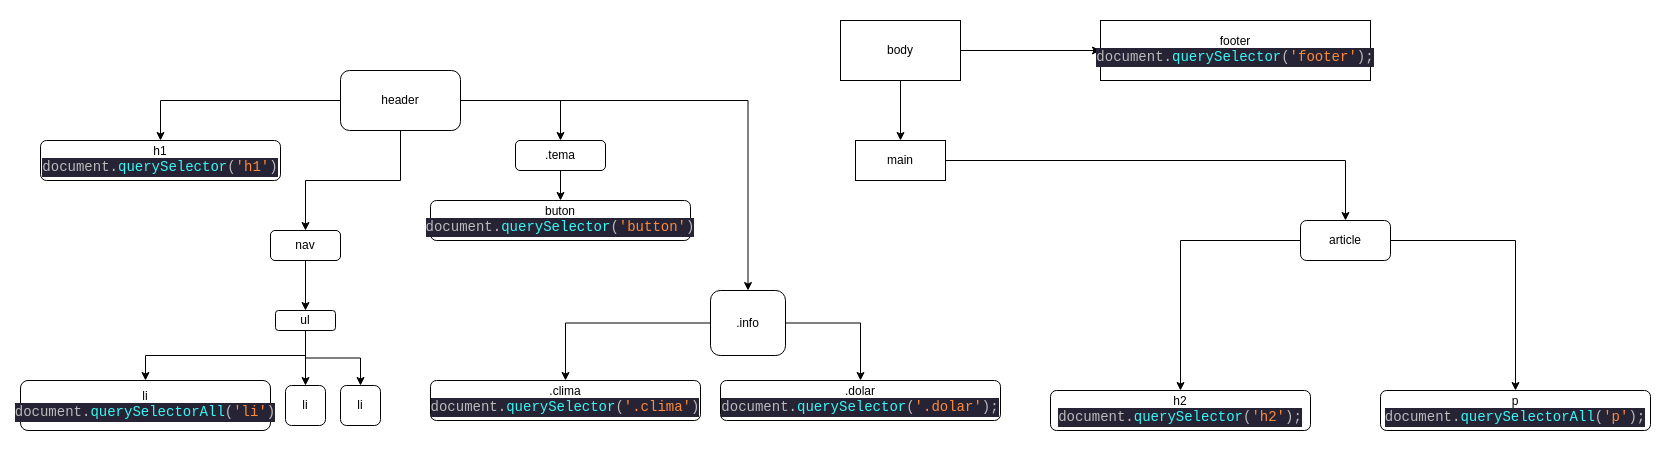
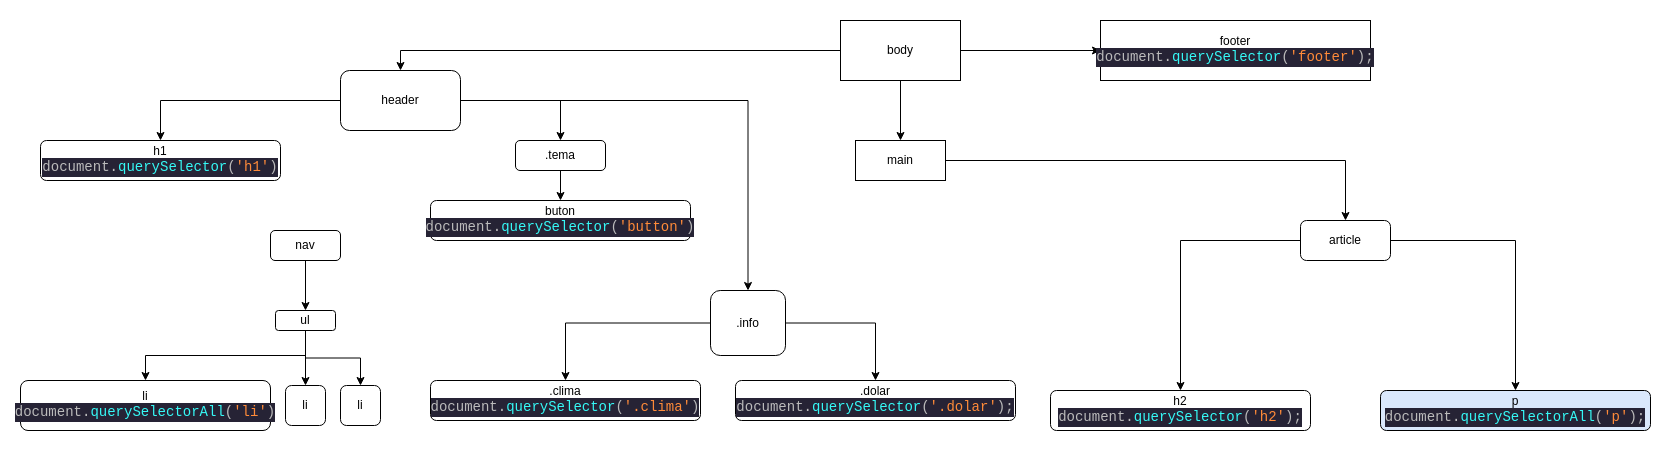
  <mxCell id="0" />
  <mxCell id="1" parent="0" />
  <mxCell id="2" value="" style="edgeStyle=orthogonalEdgeStyle;rounded=0;orthogonalLoop=1;jettySize=auto;html=1;" edge="1" parent="1" source="6" target="7"><mxGeometry relative="1" as="geometry" /></mxCell>
- <mxCell id="3" value="" style="edgeStyle=orthogonalEdgeStyle;rounded=0;orthogonalLoop=1;jettySize=auto;html=1;" edge="1" parent="1" source="6" target="9"><mxGeometry relative="1" as="geometry" /></mxCell>
  <mxCell id="4" value="" style="edgeStyle=orthogonalEdgeStyle;rounded=0;orthogonalLoop=1;jettySize=auto;html=1;" edge="1" parent="1" source="6" target="11"><mxGeometry relative="1" as="geometry" /></mxCell>
  <mxCell id="5" style="edgeStyle=orthogonalEdgeStyle;rounded=0;orthogonalLoop=1;jettySize=auto;html=1;exitX=1;exitY=0.5;exitDx=0;exitDy=0;" edge="1" parent="1" source="6" target="22"><mxGeometry relative="1" as="geometry"><mxPoint x="920" y="100" as="targetPoint" /></mxGeometry></mxCell>
  <mxCell id="6" value="header" style="rounded=1;whiteSpace=wrap;html=1;" vertex="1" parent="1"><mxGeometry x="340" y="70" width="120" height="60" as="geometry" /></mxCell>
  <mxCell id="7" value="h1&lt;br&gt;&lt;div style=&quot;color: rgb(187, 187, 187); background-color: rgb(38, 35, 53); font-family: Consolas, &amp;quot;Courier New&amp;quot;, monospace; font-size: 14px; line-height: 19px;&quot;&gt;document.&lt;span style=&quot;color: #36f9f6;&quot;&gt;querySelector&lt;/span&gt;(&lt;span style=&quot;color: #ff8b39;&quot;&gt;'h1'&lt;/span&gt;)&lt;/div&gt;" style="rounded=1;whiteSpace=wrap;html=1;" vertex="1" parent="1"><mxGeometry x="40" y="140" width="240" height="40" as="geometry" /></mxCell>
  <mxCell id="8" value="" style="edgeStyle=orthogonalEdgeStyle;rounded=0;orthogonalLoop=1;jettySize=auto;html=1;" edge="1" parent="1" source="9" target="15"><mxGeometry relative="1" as="geometry" /></mxCell>
  <mxCell id="9" value="nav" style="rounded=1;whiteSpace=wrap;html=1;" vertex="1" parent="1"><mxGeometry x="270" y="230" width="70" height="30" as="geometry" /></mxCell>
  <mxCell id="10" value="" style="edgeStyle=orthogonalEdgeStyle;rounded=0;orthogonalLoop=1;jettySize=auto;html=1;" edge="1" parent="1" source="11" target="19"><mxGeometry relative="1" as="geometry" /></mxCell>
  <mxCell id="11" value=".tema" style="whiteSpace=wrap;html=1;rounded=1;" vertex="1" parent="1"><mxGeometry x="515" y="140" width="90" height="30" as="geometry" /></mxCell>
  <mxCell id="12" value="" style="edgeStyle=orthogonalEdgeStyle;rounded=0;orthogonalLoop=1;jettySize=auto;html=1;exitX=0.5;exitY=1;exitDx=0;exitDy=0;" edge="1" parent="1" source="15" target="16"><mxGeometry relative="1" as="geometry"><mxPoint x="400" y="440" as="sourcePoint" /></mxGeometry></mxCell>
  <mxCell id="13" value="" style="edgeStyle=orthogonalEdgeStyle;rounded=0;orthogonalLoop=1;jettySize=auto;html=1;" edge="1" parent="1" source="15" target="17"><mxGeometry relative="1" as="geometry" /></mxCell>
  <mxCell id="14" value="" style="edgeStyle=orthogonalEdgeStyle;rounded=0;orthogonalLoop=1;jettySize=auto;html=1;exitX=0.5;exitY=1;exitDx=0;exitDy=0;" edge="1" parent="1" source="15" target="18"><mxGeometry relative="1" as="geometry" /></mxCell>
  <mxCell id="15" value="ul" style="rounded=1;whiteSpace=wrap;html=1;" vertex="1" parent="1"><mxGeometry x="275" y="310" width="60" height="20" as="geometry" /></mxCell>
  <mxCell id="16" value="li&lt;br&gt;&lt;div style=&quot;color: rgb(187, 187, 187); background-color: rgb(38, 35, 53); font-family: Consolas, &amp;quot;Courier New&amp;quot;, monospace; font-size: 14px; line-height: 19px;&quot;&gt;document.&lt;span style=&quot;color: #36f9f6;&quot;&gt;querySelectorAll&lt;/span&gt;(&lt;span style=&quot;color: #ff8b39;&quot;&gt;'li'&lt;/span&gt;)&lt;/div&gt;" style="rounded=1;whiteSpace=wrap;html=1;" vertex="1" parent="1"><mxGeometry x="20" y="380" width="250" height="50" as="geometry" /></mxCell>
  <mxCell id="17" value="li" style="whiteSpace=wrap;html=1;rounded=1;" vertex="1" parent="1"><mxGeometry x="285" y="385" width="40" height="40" as="geometry" /></mxCell>
  <mxCell id="18" value="li" style="rounded=1;whiteSpace=wrap;html=1;" vertex="1" parent="1"><mxGeometry x="340" y="385" width="40" height="40" as="geometry" /></mxCell>
  <mxCell id="19" value="buton&lt;br&gt;&lt;div style=&quot;color: rgb(187, 187, 187); background-color: rgb(38, 35, 53); font-family: Consolas, &amp;quot;Courier New&amp;quot;, monospace; font-size: 14px; line-height: 19px;&quot;&gt;document.&lt;span style=&quot;color: #36f9f6;&quot;&gt;querySelector&lt;/span&gt;(&lt;span style=&quot;color: #ff8b39;&quot;&gt;'button'&lt;/span&gt;)&lt;/div&gt;" style="whiteSpace=wrap;html=1;rounded=1;" vertex="1" parent="1"><mxGeometry x="430" y="200" width="260" height="40" as="geometry" /></mxCell>
  <mxCell id="20" value="" style="edgeStyle=orthogonalEdgeStyle;rounded=0;orthogonalLoop=1;jettySize=auto;html=1;" edge="1" parent="1" source="22" target="23"><mxGeometry relative="1" as="geometry" /></mxCell>
  <mxCell id="21" value="" style="edgeStyle=orthogonalEdgeStyle;rounded=0;orthogonalLoop=1;jettySize=auto;html=1;exitX=1;exitY=0.5;exitDx=0;exitDy=0;" edge="1" parent="1" source="22" target="24"><mxGeometry relative="1" as="geometry" /></mxCell>
  <mxCell id="22" value=".info" style="rounded=1;whiteSpace=wrap;html=1;" vertex="1" parent="1"><mxGeometry x="710" y="290" width="75" height="65" as="geometry" /></mxCell>
  <mxCell id="23" value=".clima&lt;br&gt;&lt;div style=&quot;color: rgb(187, 187, 187); background-color: rgb(38, 35, 53); font-family: Consolas, &amp;quot;Courier New&amp;quot;, monospace; font-size: 14px; line-height: 19px;&quot;&gt;document.&lt;span style=&quot;color: #36f9f6;&quot;&gt;querySelector&lt;/span&gt;(&lt;span style=&quot;color: #ff8b39;&quot;&gt;'.clima'&lt;/span&gt;)&lt;/div&gt;" style="rounded=1;whiteSpace=wrap;html=1;" vertex="1" parent="1"><mxGeometry x="430" y="380" width="270" height="40" as="geometry" /></mxCell>
- <mxCell id="24" value=".dolar&lt;br&gt;&lt;div style=&quot;color: rgb(187, 187, 187); background-color: rgb(38, 35, 53); font-family: Consolas, &amp;quot;Courier New&amp;quot;, monospace; font-size: 14px; line-height: 19px;&quot;&gt;document.&lt;span style=&quot;color: #36f9f6;&quot;&gt;querySelector&lt;/span&gt;(&lt;span style=&quot;color: #ff8b39;&quot;&gt;'.dolar'&lt;/span&gt;);&lt;/div&gt;" style="rounded=1;whiteSpace=wrap;html=1;" vertex="1" parent="1"><mxGeometry x="720" y="380" width="280" height="40" as="geometry" /></mxCell>
+ <mxCell id="24" value=".dolar&lt;br&gt;&lt;div style=&quot;color: rgb(187, 187, 187); background-color: rgb(38, 35, 53); font-family: Consolas, &amp;quot;Courier New&amp;quot;, monospace; font-size: 14px; line-height: 19px;&quot;&gt;document.&lt;span style=&quot;color: #36f9f6;&quot;&gt;querySelector&lt;/span&gt;(&lt;span style=&quot;color: #ff8b39;&quot;&gt;'.dolar'&lt;/span&gt;);&lt;/div&gt;" style="rounded=1;whiteSpace=wrap;html=1;" vertex="1" parent="1"><mxGeometry x="735" y="380" width="280" height="40" as="geometry" /></mxCell>
+ <mxCell id="25" style="edgeStyle=orthogonalEdgeStyle;rounded=0;orthogonalLoop=1;jettySize=auto;html=1;entryX=0.5;entryY=0;entryDx=0;entryDy=0;" edge="1" parent="1" source="28" target="6"><mxGeometry relative="1" as="geometry" /></mxCell>
  <mxCell id="26" style="edgeStyle=orthogonalEdgeStyle;rounded=0;orthogonalLoop=1;jettySize=auto;html=1;exitX=0.5;exitY=1;exitDx=0;exitDy=0;" edge="1" parent="1" source="28" target="30"><mxGeometry relative="1" as="geometry"><mxPoint x="1150" y="50" as="targetPoint" /></mxGeometry></mxCell>
  <mxCell id="27" value="" style="edgeStyle=orthogonalEdgeStyle;rounded=0;orthogonalLoop=1;jettySize=auto;html=1;" edge="1" parent="1" source="28" target="36"><mxGeometry relative="1" as="geometry" /></mxCell>
  <mxCell id="28" value="body" style="rounded=0;whiteSpace=wrap;html=1;" vertex="1" parent="1"><mxGeometry x="840" y="20" width="120" height="60" as="geometry" /></mxCell>
  <mxCell id="29" style="edgeStyle=orthogonalEdgeStyle;rounded=0;orthogonalLoop=1;jettySize=auto;html=1;entryX=0.5;entryY=0;entryDx=0;entryDy=0;" edge="1" parent="1" source="30" target="33"><mxGeometry relative="1" as="geometry" /></mxCell>
  <mxCell id="30" value="main" style="rounded=0;whiteSpace=wrap;html=1;" vertex="1" parent="1"><mxGeometry x="855" y="140" width="90" height="40" as="geometry" /></mxCell>
  <mxCell id="31" value="" style="edgeStyle=orthogonalEdgeStyle;rounded=0;orthogonalLoop=1;jettySize=auto;html=1;exitX=0;exitY=0.5;exitDx=0;exitDy=0;" edge="1" parent="1" source="33" target="35"><mxGeometry relative="1" as="geometry" /></mxCell>
  <mxCell id="32" style="edgeStyle=orthogonalEdgeStyle;rounded=0;orthogonalLoop=1;jettySize=auto;html=1;exitX=1;exitY=0.5;exitDx=0;exitDy=0;" edge="1" parent="1" source="33" target="34"><mxGeometry relative="1" as="geometry" /></mxCell>
  <mxCell id="33" value="article" style="rounded=1;whiteSpace=wrap;html=1;" vertex="1" parent="1"><mxGeometry x="1300" y="220" width="90" height="40" as="geometry" /></mxCell>
- <mxCell id="34" value="p&lt;br&gt;&lt;div style=&quot;color: rgb(187, 187, 187); background-color: rgb(38, 35, 53); font-family: Consolas, &amp;quot;Courier New&amp;quot;, monospace; font-size: 14px; line-height: 19px;&quot;&gt;document.&lt;span style=&quot;color: #36f9f6;&quot;&gt;querySelectorAll&lt;/span&gt;(&lt;span style=&quot;color: #ff8b39;&quot;&gt;'p'&lt;/span&gt;);&lt;/div&gt;" style="rounded=1;whiteSpace=wrap;html=1;" vertex="1" parent="1"><mxGeometry x="1380" y="390" width="270" height="40" as="geometry" /></mxCell>
+ <mxCell id="34" value="p&lt;br&gt;&lt;div style=&quot;color: rgb(187, 187, 187); background-color: rgb(38, 35, 53); font-family: Consolas, &amp;quot;Courier New&amp;quot;, monospace; font-size: 14px; line-height: 19px;&quot;&gt;document.&lt;span style=&quot;color: #36f9f6;&quot;&gt;querySelectorAll&lt;/span&gt;(&lt;span style=&quot;color: #ff8b39;&quot;&gt;'p'&lt;/span&gt;);&lt;/div&gt;" style="rounded=1;whiteSpace=wrap;html=1;fillColor=#dae8fc;" vertex="1" parent="1"><mxGeometry x="1380" y="390" width="270" height="40" as="geometry" /></mxCell>
  <mxCell id="35" value="h2&lt;br&gt;&lt;div style=&quot;color: rgb(187, 187, 187); background-color: rgb(38, 35, 53); font-family: Consolas, &amp;quot;Courier New&amp;quot;, monospace; font-size: 14px; line-height: 19px;&quot;&gt;document.&lt;span style=&quot;color: #36f9f6;&quot;&gt;querySelector&lt;/span&gt;(&lt;span style=&quot;color: #ff8b39;&quot;&gt;'h2'&lt;/span&gt;);&lt;/div&gt;" style="rounded=1;whiteSpace=wrap;html=1;" vertex="1" parent="1"><mxGeometry x="1050" y="390" width="260" height="40" as="geometry" /></mxCell>
  <mxCell id="36" value="footer&lt;br&gt;&lt;div style=&quot;color: rgb(187, 187, 187); background-color: rgb(38, 35, 53); font-family: Consolas, &amp;quot;Courier New&amp;quot;, monospace; font-size: 14px; line-height: 19px;&quot;&gt;document.&lt;span style=&quot;color: #36f9f6;&quot;&gt;querySelector&lt;/span&gt;(&lt;span style=&quot;color: #ff8b39;&quot;&gt;'footer'&lt;/span&gt;);&lt;/div&gt;" style="rounded=0;whiteSpace=wrap;html=1;" vertex="1" parent="1"><mxGeometry x="1100" y="20" width="270" height="60" as="geometry" /></mxCell>
